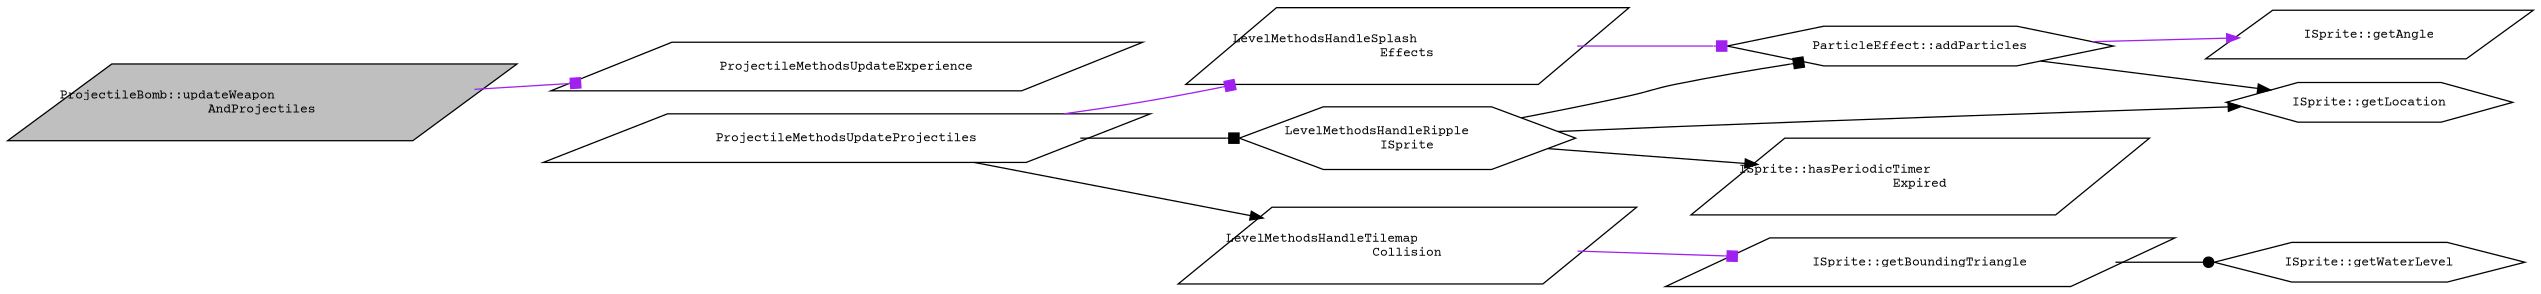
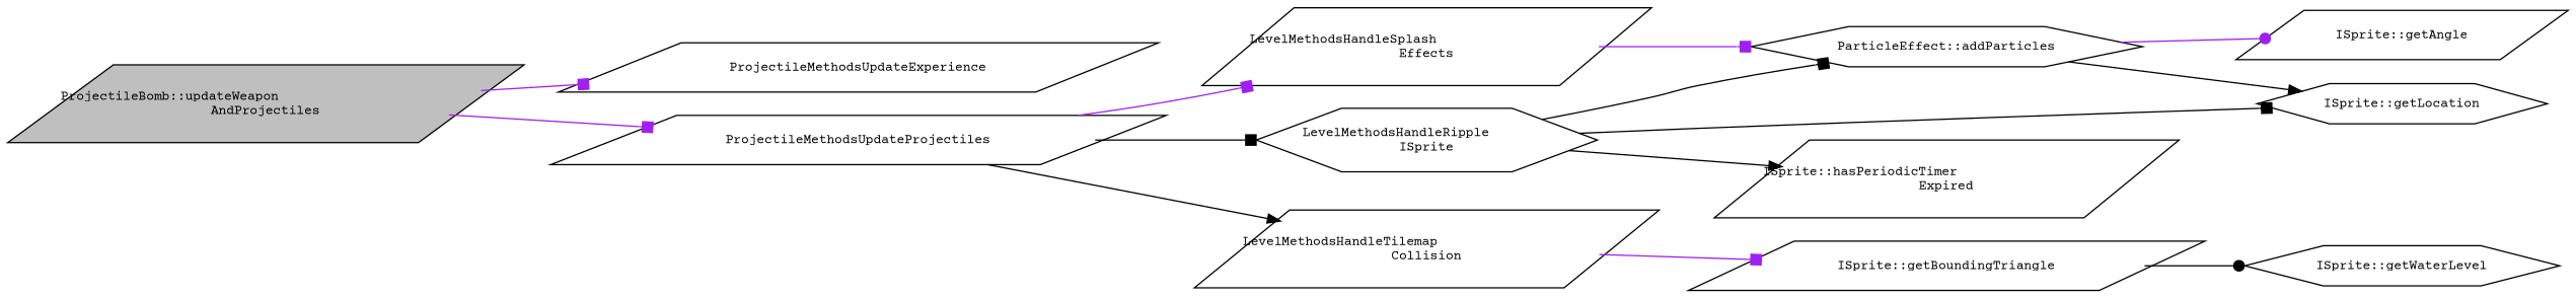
  digraph {
    fontname="Courier Prime"
    rankdir=LR
    node [color=black fillcolor=white fontname="Courier Prime" fontsize=10 shape=parallelogram style=filled]
    edge [arrowhead=box color=black fontname="Courier Prime" fontsize=10 labelfontname=Helvetica labelfontsize=10 style=solid]
    n1 [fillcolor=grey75 fontcolor=black height=0.2 label="ProjectileBomb::updateWeapon\lAndProjectiles" width=0.4]
    n2 [height=0.2 label=ProjectileMethodsUpdateExperience width=0.4]
    n3 [height=0.2 label=ProjectileMethodsUpdateProjectiles width=0.4]
    n4 [height=0.2 label="LevelMethodsHandleRipple\lISprite" shape=hexagon width=0.4]
    n5 [height=0.2 label="LevelMethodsHandleSplash\lEffects" width=0.4]
    n6 [height=0.2 label="LevelMethodsHandleTilemap\lCollision" width=0.4]
    n7 [height=0.2 label="ParticleEffect::addParticles" shape=hexagon width=0.4]
    n8 [height=0.2 label="ISprite::getLocation" shape=hexagon width=0.4]
    n9 [height=0.2 label="ISprite::hasPeriodicTimer\lExpired" width=0.4]
    n10 [height=0.2 label="ISprite::getBoundingTriangle" width=0.4]
    n11 [height=0.2 label="ISprite::getAngle" width=0.4]
    n12 [height=0.2 label="ISprite::getWaterLevel" shape=hexagon width=0.4]
    n1 -> n2 [color=purple]
+   n1 -> n3 [color=purple]
    n3 -> n4
    n3 -> n5 [color=purple]
    n3 -> n6 [arrowhead=normal]
    n4 -> n7
-   n4 -> n8 [arrowhead=normal]
+   n4 -> n8
    n4 -> n9 [arrowhead=normal]
    n5 -> n7 [color=purple]
    n6 -> n10 [color=purple]
    n7 -> n8 [arrowhead=normal]
-   n7 -> n11 [arrowhead=normal color=purple]
+   n7 -> n11 [arrowhead=dot color=purple]
    n10 -> n12 [arrowhead=dot]
  }
